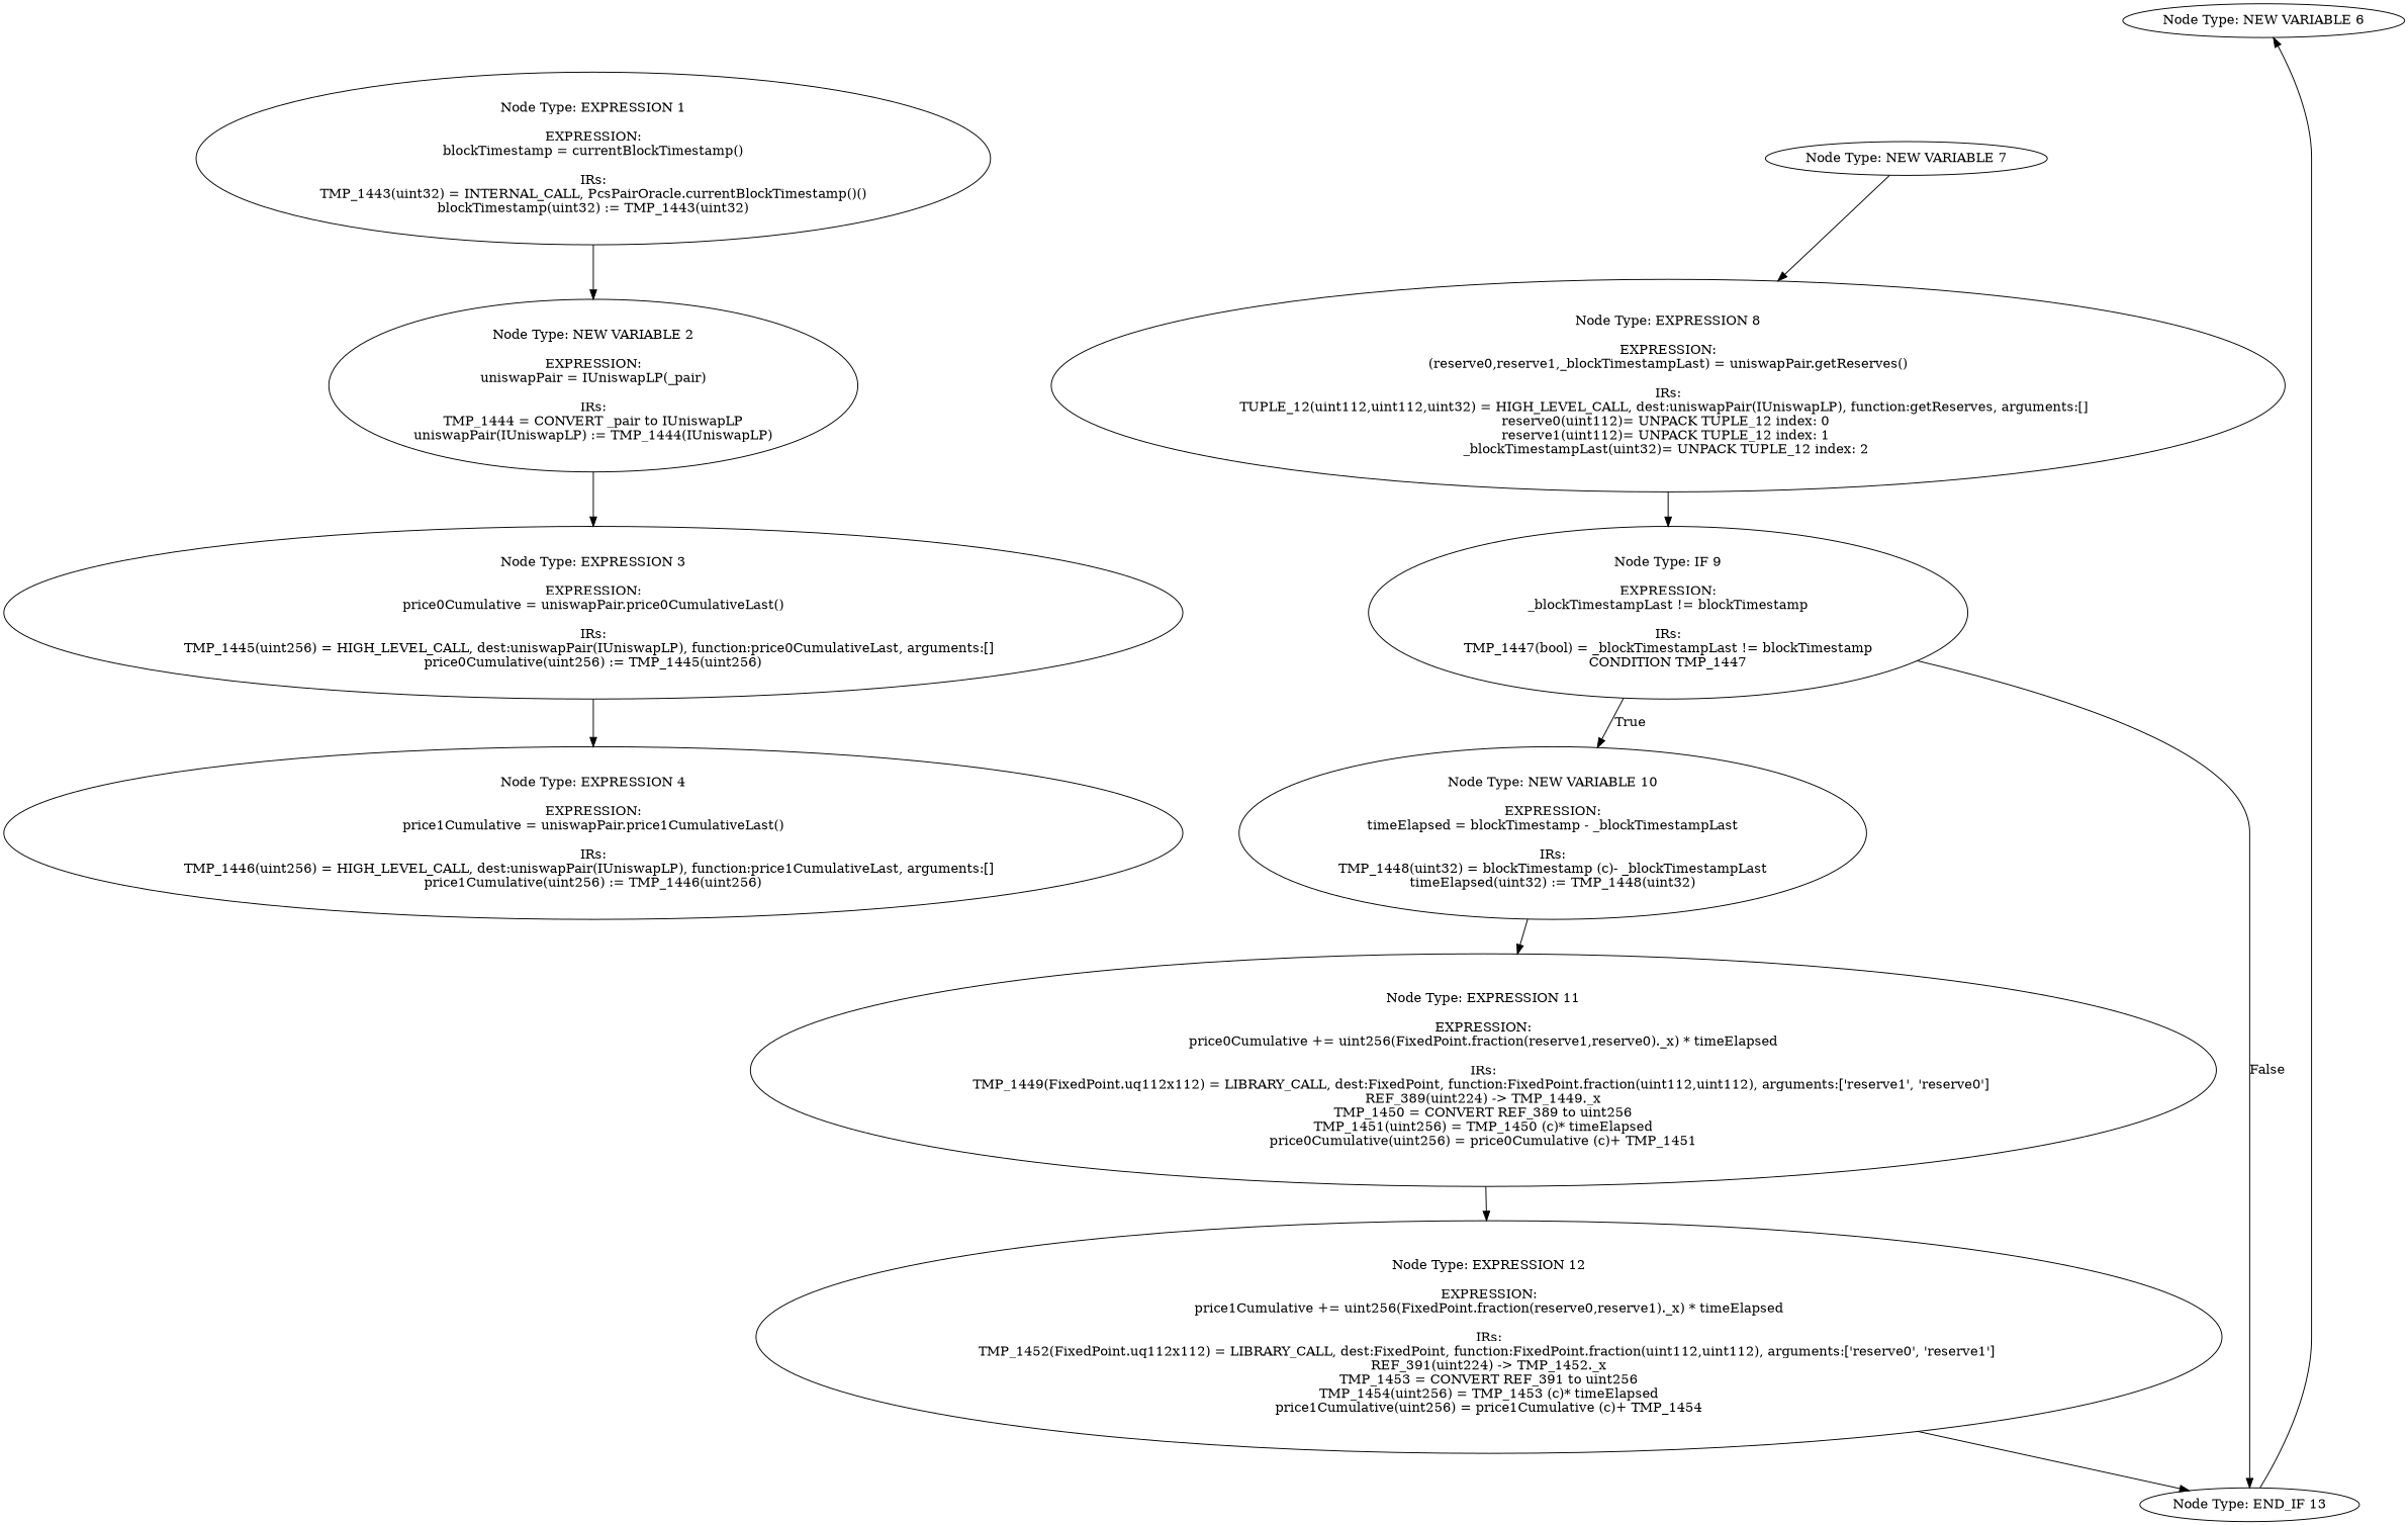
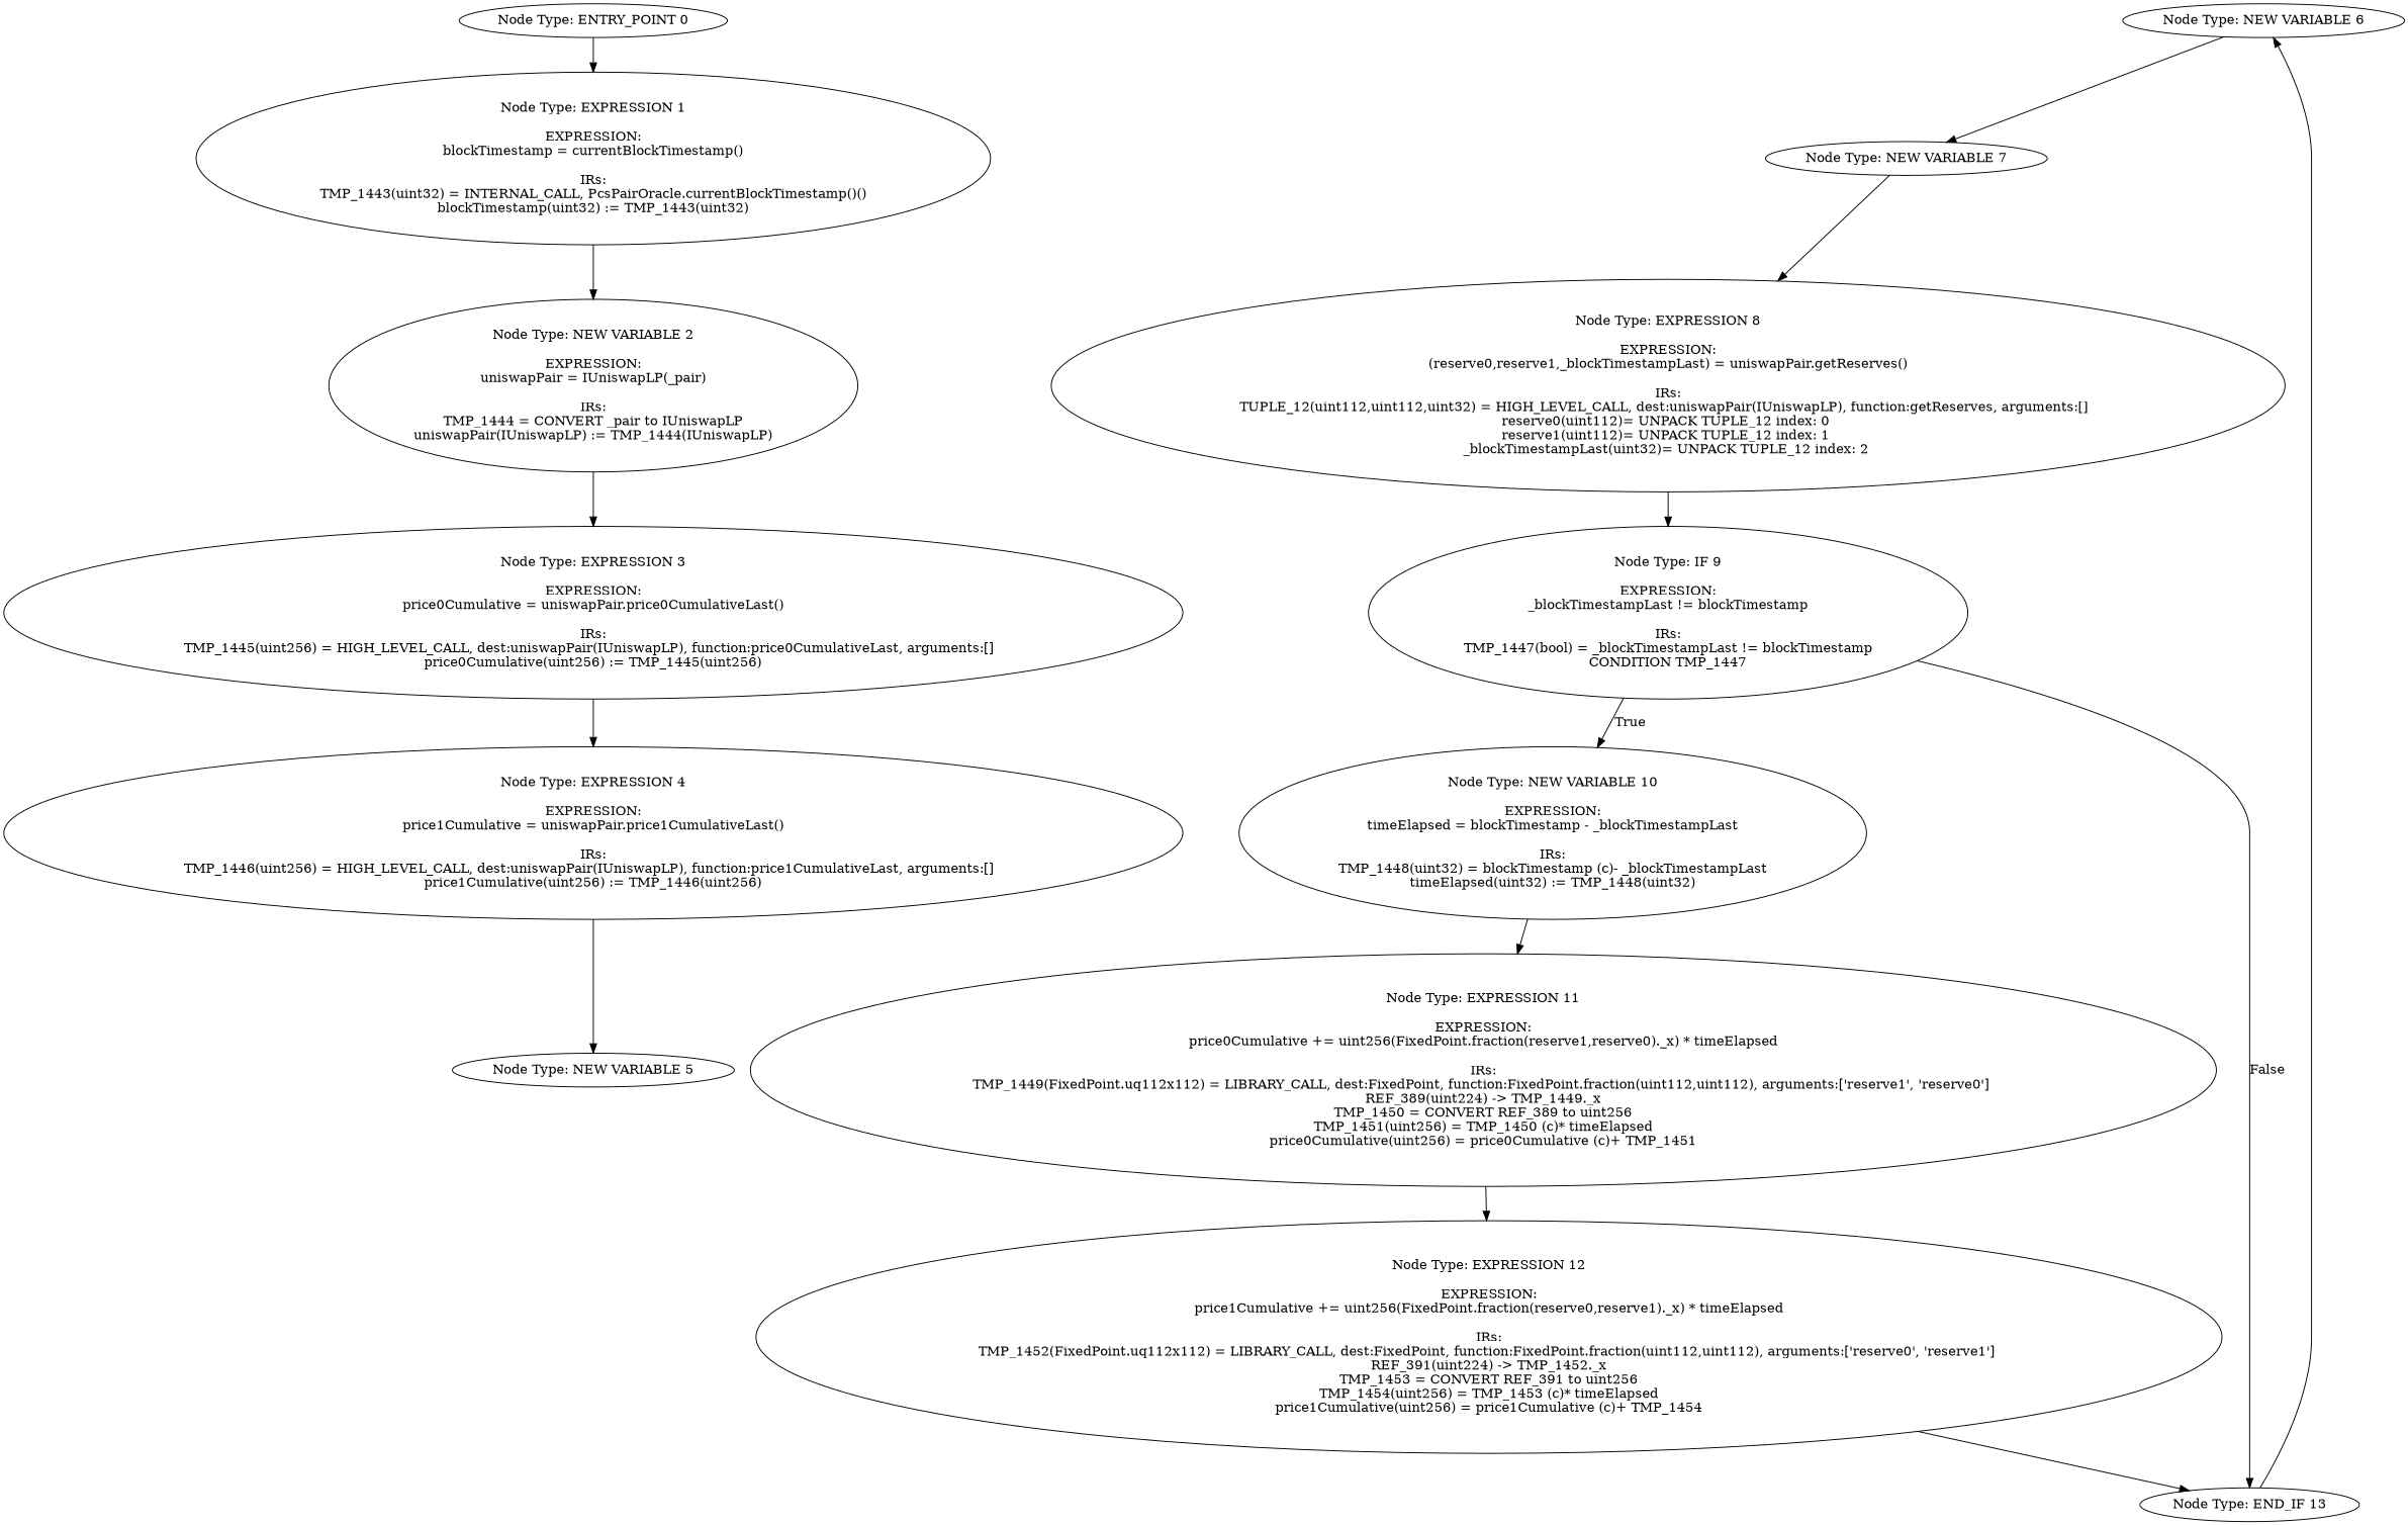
  digraph {
+   n1 [label="Node Type: ENTRY_POINT 0\n"]
    n2 [label="Node Type: EXPRESSION 1\n\nEXPRESSION:\nblockTimestamp = currentBlockTimestamp()\n\nIRs:\nTMP_1443(uint32) = INTERNAL_CALL, PcsPairOracle.currentBlockTimestamp()()\nblockTimestamp(uint32) := TMP_1443(uint32)"]
    n3 [label="Node Type: NEW VARIABLE 2\n\nEXPRESSION:\nuniswapPair = IUniswapLP(_pair)\n\nIRs:\nTMP_1444 = CONVERT _pair to IUniswapLP\nuniswapPair(IUniswapLP) := TMP_1444(IUniswapLP)"]
    n4 [label="Node Type: EXPRESSION 3\n\nEXPRESSION:\nprice0Cumulative = uniswapPair.price0CumulativeLast()\n\nIRs:\nTMP_1445(uint256) = HIGH_LEVEL_CALL, dest:uniswapPair(IUniswapLP), function:price0CumulativeLast, arguments:[]  \nprice0Cumulative(uint256) := TMP_1445(uint256)"]
    n5 [label="Node Type: EXPRESSION 4\n\nEXPRESSION:\nprice1Cumulative = uniswapPair.price1CumulativeLast()\n\nIRs:\nTMP_1446(uint256) = HIGH_LEVEL_CALL, dest:uniswapPair(IUniswapLP), function:price1CumulativeLast, arguments:[]  \nprice1Cumulative(uint256) := TMP_1446(uint256)"]
+   n6 [label="Node Type: NEW VARIABLE 5\n"]
    n7 [label="Node Type: NEW VARIABLE 6\n"]
    n8 [label="Node Type: NEW VARIABLE 7\n"]
    n9 [label="Node Type: EXPRESSION 8\n\nEXPRESSION:\n(reserve0,reserve1,_blockTimestampLast) = uniswapPair.getReserves()\n\nIRs:\nTUPLE_12(uint112,uint112,uint32) = HIGH_LEVEL_CALL, dest:uniswapPair(IUniswapLP), function:getReserves, arguments:[]  \nreserve0(uint112)= UNPACK TUPLE_12 index: 0 \nreserve1(uint112)= UNPACK TUPLE_12 index: 1 \n_blockTimestampLast(uint32)= UNPACK TUPLE_12 index: 2 "]
    n10 [label="Node Type: IF 9\n\nEXPRESSION:\n_blockTimestampLast != blockTimestamp\n\nIRs:\nTMP_1447(bool) = _blockTimestampLast != blockTimestamp\nCONDITION TMP_1447"]
    n11 [label="Node Type: NEW VARIABLE 10\n\nEXPRESSION:\ntimeElapsed = blockTimestamp - _blockTimestampLast\n\nIRs:\nTMP_1448(uint32) = blockTimestamp (c)- _blockTimestampLast\ntimeElapsed(uint32) := TMP_1448(uint32)"]
    n12 [label="Node Type: END_IF 13\n"]
    n13 [label="Node Type: EXPRESSION 11\n\nEXPRESSION:\nprice0Cumulative += uint256(FixedPoint.fraction(reserve1,reserve0)._x) * timeElapsed\n\nIRs:\nTMP_1449(FixedPoint.uq112x112) = LIBRARY_CALL, dest:FixedPoint, function:FixedPoint.fraction(uint112,uint112), arguments:['reserve1', 'reserve0'] \nREF_389(uint224) -> TMP_1449._x\nTMP_1450 = CONVERT REF_389 to uint256\nTMP_1451(uint256) = TMP_1450 (c)* timeElapsed\nprice0Cumulative(uint256) = price0Cumulative (c)+ TMP_1451"]
    n14 [label="Node Type: EXPRESSION 12\n\nEXPRESSION:\nprice1Cumulative += uint256(FixedPoint.fraction(reserve0,reserve1)._x) * timeElapsed\n\nIRs:\nTMP_1452(FixedPoint.uq112x112) = LIBRARY_CALL, dest:FixedPoint, function:FixedPoint.fraction(uint112,uint112), arguments:['reserve0', 'reserve1'] \nREF_391(uint224) -> TMP_1452._x\nTMP_1453 = CONVERT REF_391 to uint256\nTMP_1454(uint256) = TMP_1453 (c)* timeElapsed\nprice1Cumulative(uint256) = price1Cumulative (c)+ TMP_1454"]
+   n1 -> n2
    n2 -> n3
    n3 -> n4
    n4 -> n5
+   n5 -> n6
+   n7 -> n8
    n8 -> n9
    n9 -> n10
    n10 -> n11 [label=True]
    n10 -> n12 [label=False]
    n11 -> n13
    n12 -> n7
    n13 -> n14
    n14 -> n12
  }
